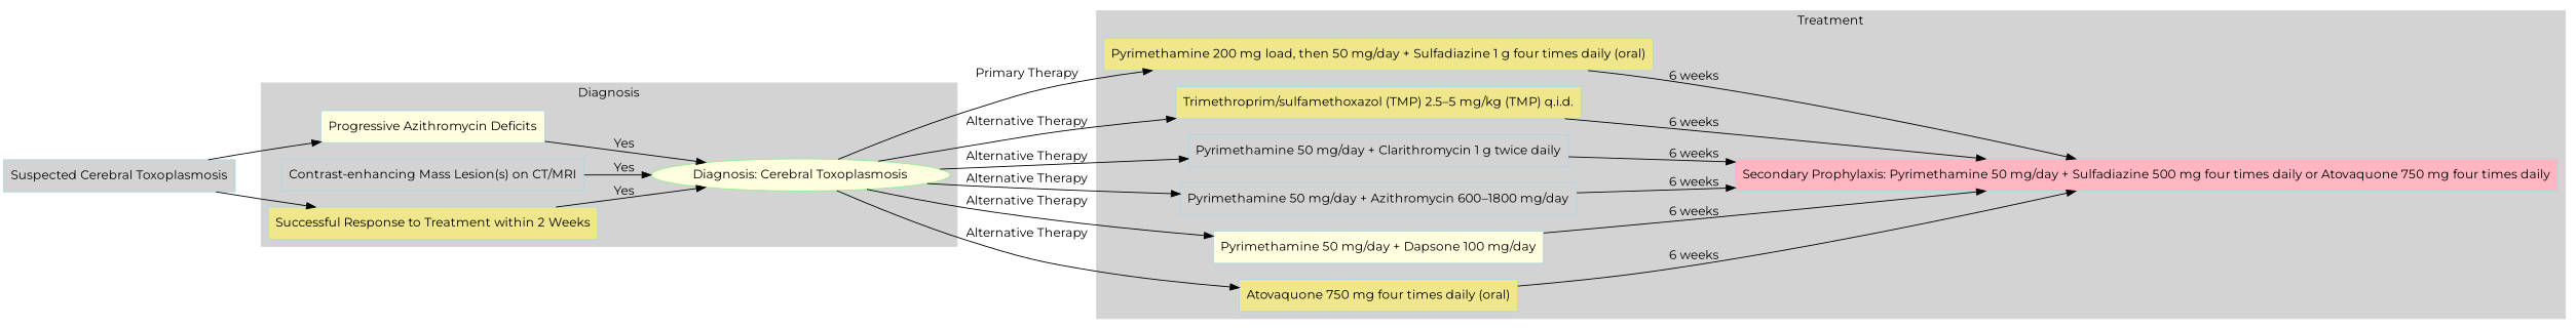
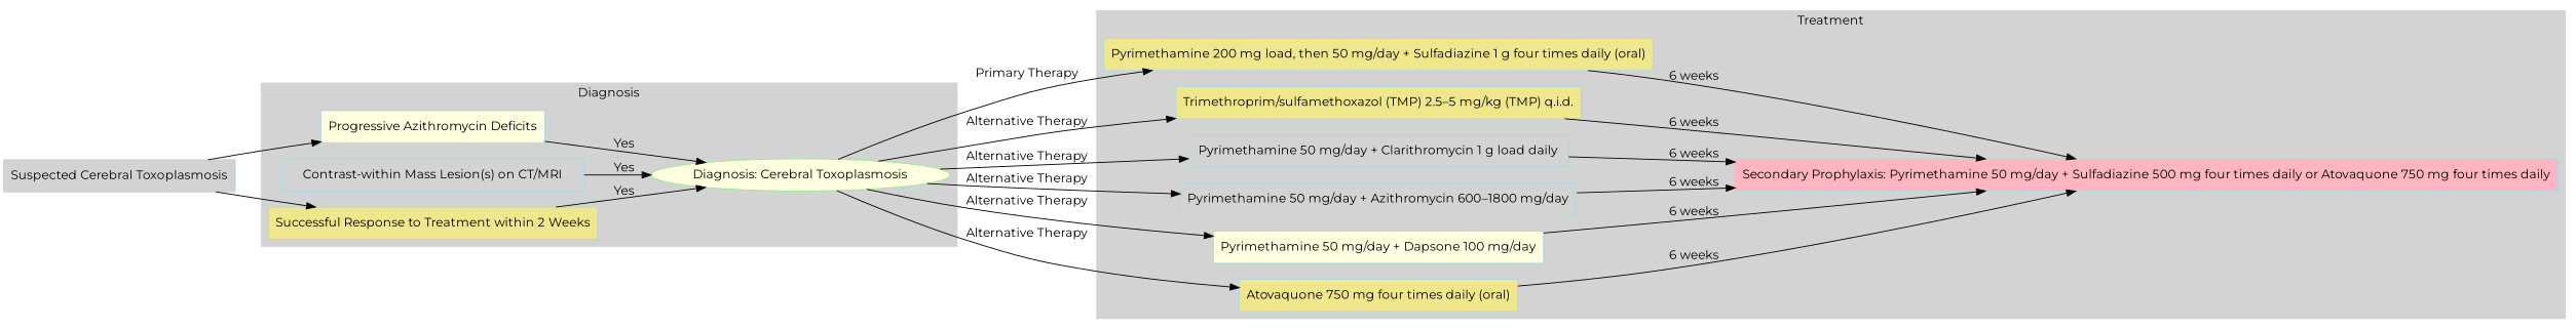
  digraph {
    fontname=Montserrat
    rankdir=LR
    node [color=lightblue fillcolor=lightgrey fontname=Montserrat shape=box style=filled]
    edge [fontname=Montserrat]
    n1 [fillcolor=lightyellow label="Progressive Azithromycin Deficits"]
    n2 [color=lightgreen fillcolor=lightyellow label="Diagnosis: Cerebral Toxoplasmosis" shape=ellipse]
-   n3 [label="Contrast-enhancing Mass Lesion(s) on CT/MRI"]
+   n3 [label="Contrast-within Mass Lesion(s) on CT/MRI"]
    n4 [fillcolor=khaki label="Successful Response to Treatment within 2 Weeks"]
    n5 [fillcolor=khaki label="Pyrimethamine 200 mg load, then 50 mg/day + Sulfadiazine 1 g four times daily (oral)"]
    n6 [fillcolor=khaki label="Trimethroprim/sulfamethoxazol (TMP) 2.5–5 mg/kg (TMP) q.i.d."]
-   n7 [label="Pyrimethamine 50 mg/day + Clarithromycin 1 g twice daily"]
+   n7 [label="Pyrimethamine 50 mg/day + Clarithromycin 1 g load daily"]
    n8 [label="Pyrimethamine 50 mg/day + Azithromycin 600–1800 mg/day"]
    n9 [fillcolor=lightyellow label="Pyrimethamine 50 mg/day + Dapsone 100 mg/day"]
    n10 [fillcolor=khaki label="Atovaquone 750 mg four times daily (oral)"]
    n11 [fillcolor=lightpink label="Secondary Prophylaxis: Pyrimethamine 50 mg/day + Sulfadiazine 500 mg four times daily or Atovaquone 750 mg four times daily"]
    n12 [label="Suspected Cerebral Toxoplasmosis"]
    subgraph cluster_1 {
      color=lightgrey
      label=Diagnosis
      style=filled
      n1
      n2
      n3
      n4
    }
    subgraph cluster_2 {
      color=lightgrey
      label=Treatment
      style=filled
      n5
      n6
      n7
      n8
      n9
      n10
      n11
    }
    n1 -> n2 [label=Yes]
    n2 -> n5 [label="Primary Therapy"]
    n2 -> n6 [label="Alternative Therapy"]
    n2 -> n7 [label="Alternative Therapy"]
    n2 -> n8 [label="Alternative Therapy"]
    n2 -> n9 [label="Alternative Therapy"]
    n2 -> n10 [label="Alternative Therapy"]
    n3 -> n2 [label=Yes]
    n4 -> n2 [label=Yes]
    n5 -> n11 [label="6 weeks"]
    n6 -> n11 [label="6 weeks"]
    n7 -> n11 [label="6 weeks"]
    n8 -> n11 [label="6 weeks"]
    n9 -> n11 [label="6 weeks"]
    n10 -> n11 [label="6 weeks"]
    n12 -> n1
    n12 -> n4
  }
